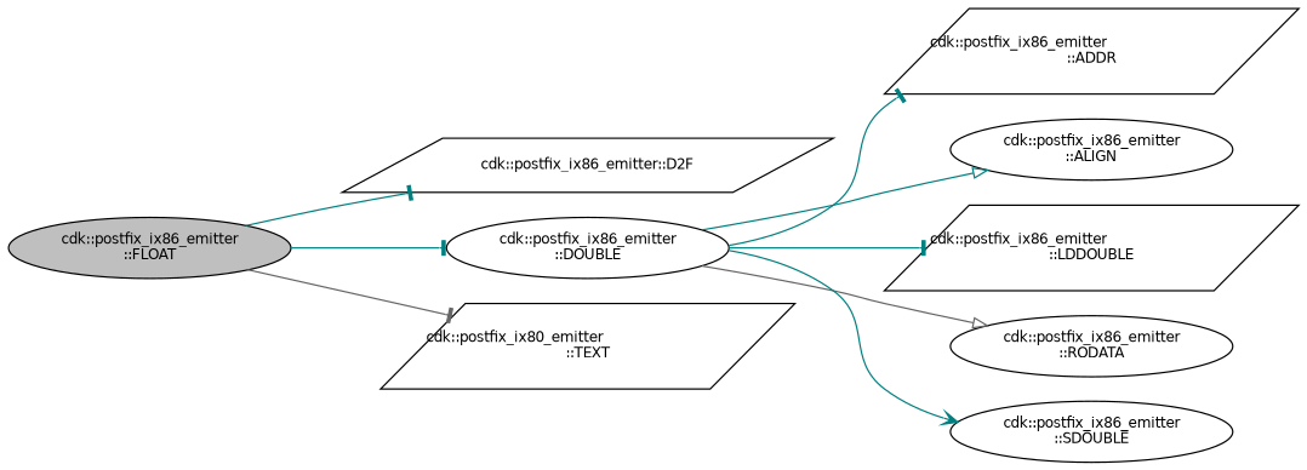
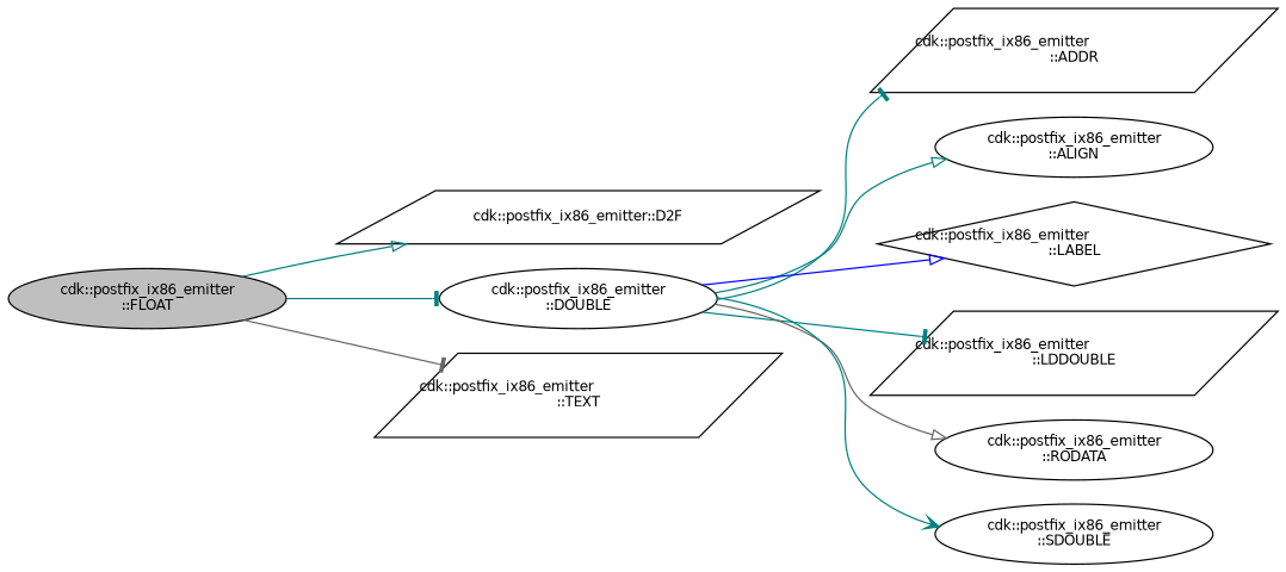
  digraph {
    rankdir=LR
    node [color=black fillcolor=white fontname=Helvetica fontsize=10 shape=ellipse style=filled]
    edge [arrowhead=tee color=teal fontname=Helvetica fontsize=10 labelfontname=Helvetica labelfontsize=10 style=solid]
    n1 [fillcolor=grey75 fontcolor=black height=0.2 label="cdk::postfix_ix86_emitter\l::FLOAT" width=0.4]
    n2 [height=0.2 label="cdk::postfix_ix86_emitter::D2F" shape=parallelogram width=0.4]
    n3 [height=0.2 label="cdk::postfix_ix86_emitter\l::DOUBLE" width=0.4]
-   n4 [height=0.2 label="cdk::postfix_ix80_emitter\l::TEXT" shape=parallelogram width=0.4]
+   n4 [height=0.2 label="cdk::postfix_ix86_emitter\l::TEXT" shape=parallelogram width=0.4]
    n5 [height=0.2 label="cdk::postfix_ix86_emitter\l::ADDR" shape=parallelogram width=0.4]
    n6 [height=0.2 label="cdk::postfix_ix86_emitter\l::ALIGN" width=0.4]
+   n7 [height=0.2 label="cdk::postfix_ix86_emitter\l::LABEL" shape=diamond width=0.4]
    n8 [height=0.2 label="cdk::postfix_ix86_emitter\l::LDDOUBLE" shape=parallelogram width=0.4]
    n9 [height=0.2 label="cdk::postfix_ix86_emitter\l::RODATA" width=0.4]
    n10 [height=0.2 label="cdk::postfix_ix86_emitter\l::SDOUBLE" width=0.4]
-   n1 -> n2
+   n1 -> n2 [arrowhead=onormal]
    n1 -> n3
    n1 -> n4 [color=gray40]
    n3 -> n5
    n3 -> n6 [arrowhead=onormal]
+   n3 -> n7 [arrowhead=onormal color=blue]
    n3 -> n8
    n3 -> n9 [arrowhead=onormal color=gray40]
    n3 -> n10 [arrowhead=vee]
  }
